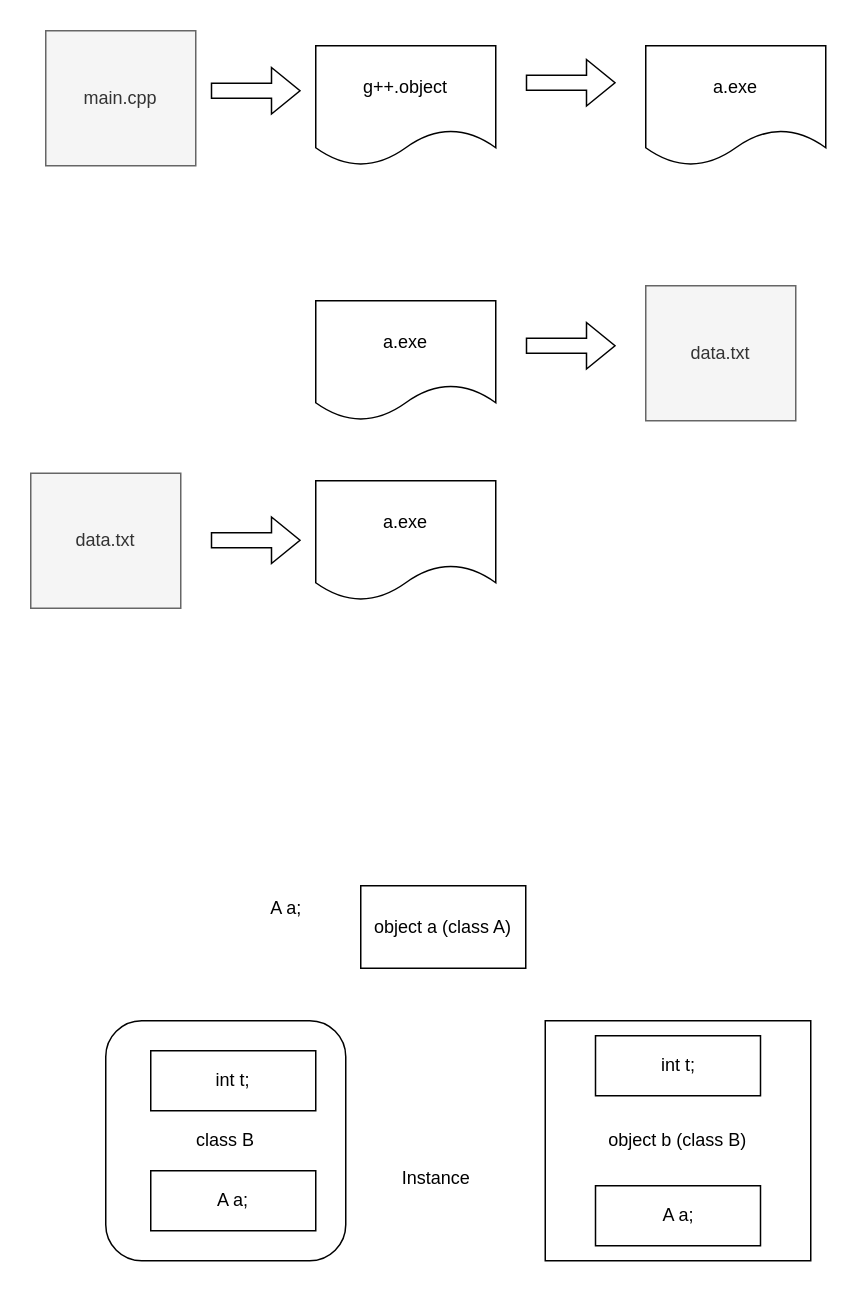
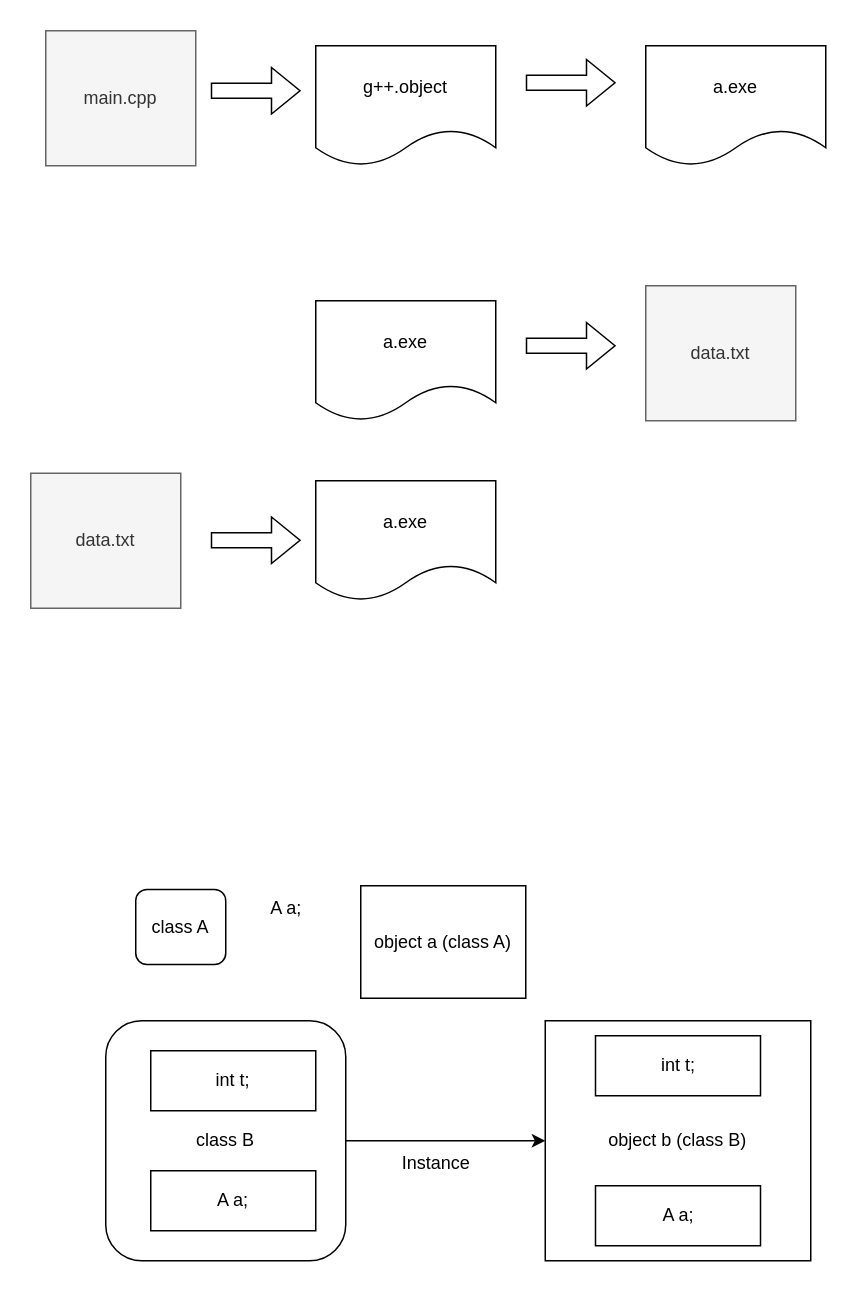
  <mxCell id="0" />
  <mxCell id="1" parent="0" />
  <mxCell id="2" value="main.cpp" style="rounded=0;whiteSpace=wrap;html=1;fillColor=#f5f5f5;fontColor=#333333;strokeColor=#666666;" vertex="1" parent="1"><mxGeometry x="30" y="20" width="100" height="90" as="geometry" /></mxCell>
  <mxCell id="3" value="g++.object" style="shape=document;whiteSpace=wrap;html=1;boundedLbl=1;" vertex="1" parent="1"><mxGeometry x="210" y="30" width="120" height="80" as="geometry" /></mxCell>
  <mxCell id="4" value="" style="shape=flexArrow;endArrow=classic;html=1;rounded=0;" edge="1" parent="1"><mxGeometry width="50" height="50" relative="1" as="geometry"><mxPoint x="140" y="60" as="sourcePoint" /><mxPoint x="200" y="60" as="targetPoint" /></mxGeometry></mxCell>
  <mxCell id="5" value="" style="shape=flexArrow;endArrow=classic;html=1;rounded=0;" edge="1" parent="1"><mxGeometry width="50" height="50" relative="1" as="geometry"><mxPoint x="350" y="54.66" as="sourcePoint" /><mxPoint x="410" y="54.66" as="targetPoint" /></mxGeometry></mxCell>
  <mxCell id="6" value="a.exe" style="shape=document;whiteSpace=wrap;html=1;boundedLbl=1;" vertex="1" parent="1"><mxGeometry x="430" y="30" width="120" height="80" as="geometry" /></mxCell>
  <mxCell id="7" value="a.exe" style="shape=document;whiteSpace=wrap;html=1;boundedLbl=1;" vertex="1" parent="1"><mxGeometry x="210" y="200" width="120" height="80" as="geometry" /></mxCell>
  <mxCell id="8" value="" style="shape=flexArrow;endArrow=classic;html=1;rounded=0;" edge="1" parent="1"><mxGeometry width="50" height="50" relative="1" as="geometry"><mxPoint x="350" y="230" as="sourcePoint" /><mxPoint x="410" y="230" as="targetPoint" /></mxGeometry></mxCell>
  <mxCell id="9" value="data.txt" style="rounded=0;whiteSpace=wrap;html=1;fillColor=#f5f5f5;fontColor=#333333;strokeColor=#666666;" vertex="1" parent="1"><mxGeometry x="430" y="190" width="100" height="90" as="geometry" /></mxCell>
  <mxCell id="10" value="a.exe" style="shape=document;whiteSpace=wrap;html=1;boundedLbl=1;" vertex="1" parent="1"><mxGeometry x="210" y="320" width="120" height="80" as="geometry" /></mxCell>
  <mxCell id="11" value="data.txt" style="rounded=0;whiteSpace=wrap;html=1;fillColor=#f5f5f5;fontColor=#333333;strokeColor=#666666;" vertex="1" parent="1"><mxGeometry x="20" y="315" width="100" height="90" as="geometry" /></mxCell>
  <mxCell id="12" value="" style="shape=flexArrow;endArrow=classic;html=1;rounded=0;" edge="1" parent="1"><mxGeometry width="50" height="50" relative="1" as="geometry"><mxPoint x="140" y="359.66" as="sourcePoint" /><mxPoint x="200" y="359.66" as="targetPoint" /></mxGeometry></mxCell>
- <mxCell id="14" value="object a (class A)" style="rounded=0;whiteSpace=wrap;html=1;" vertex="1" parent="1"><mxGeometry x="240" y="590" width="110" height="55" as="geometry" /></mxCell>
+ <mxCell id="13" value="class A" style="rounded=1;whiteSpace=wrap;html=1;" vertex="1" parent="1"><mxGeometry x="90" y="592.5" width="60" height="50" as="geometry" /></mxCell>
+ <mxCell id="14" value="object a (class A)" style="rounded=0;whiteSpace=wrap;html=1;" vertex="1" parent="1"><mxGeometry x="240" y="590" width="110" height="75" as="geometry" /></mxCell>
+ <mxCell id="15" style="edgeStyle=orthogonalEdgeStyle;rounded=0;orthogonalLoop=1;jettySize=auto;html=1;entryX=0;entryY=0.5;entryDx=0;entryDy=0;" edge="1" parent="1" source="16" target="18"><mxGeometry relative="1" as="geometry" /></mxCell>
  <mxCell id="16" value="class B" style="rounded=1;whiteSpace=wrap;html=1;" vertex="1" parent="1"><mxGeometry x="70" y="680" width="160" height="160" as="geometry" /></mxCell>
  <mxCell id="17" value="A a;" style="rounded=0;whiteSpace=wrap;html=1;" vertex="1" parent="1"><mxGeometry x="100" y="780" width="110" height="40" as="geometry" /></mxCell>
  <mxCell id="18" value="object b (class B)" style="rounded=0;whiteSpace=wrap;html=1;" vertex="1" parent="1"><mxGeometry x="363" y="680" width="177" height="160" as="geometry" /></mxCell>
  <mxCell id="19" value="A a;" style="rounded=0;whiteSpace=wrap;html=1;" vertex="1" parent="1"><mxGeometry x="396.5" y="790" width="110" height="40" as="geometry" /></mxCell>
  <mxCell id="20" value="int t;" style="rounded=0;whiteSpace=wrap;html=1;" vertex="1" parent="1"><mxGeometry x="100" y="700" width="110" height="40" as="geometry" /></mxCell>
  <mxCell id="21" value="int t;" style="rounded=0;whiteSpace=wrap;html=1;" vertex="1" parent="1"><mxGeometry x="396.5" y="690" width="110" height="40" as="geometry" /></mxCell>
  <mxCell id="22" value="A a;" style="text;html=1;align=center;verticalAlign=middle;resizable=0;points=[];autosize=1;strokeColor=none;fillColor=none;" vertex="1" parent="1"><mxGeometry x="170" y="590" width="40" height="30" as="geometry" /></mxCell>
- <mxCell id="23" value="Instance" style="text;html=1;align=center;verticalAlign=middle;resizable=0;points=[];autosize=1;strokeColor=none;fillColor=none;" vertex="1" parent="1"><mxGeometry x="255" y="770" width="70" height="30" as="geometry" /></mxCell>
+ <mxCell id="23" value="Instance" style="text;html=1;align=center;verticalAlign=middle;resizable=0;points=[];autosize=1;strokeColor=none;fillColor=none;" vertex="1" parent="1"><mxGeometry x="255" y="760" width="70" height="30" as="geometry" /></mxCell>
